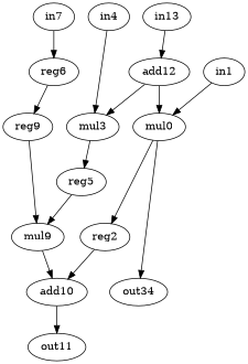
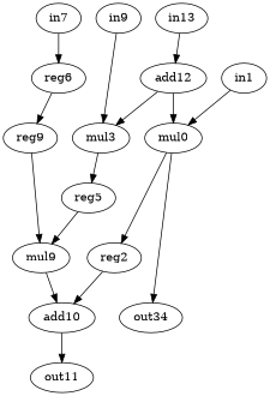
  digraph {
    node [op=reg]
    edge [port=0 weight=0]
    n1 [label=mul0 op=mul]
    n2 [label=reg2]
    n3 [label=out34 op=out]
    n4 [label=add10 op=add]
    n5 [label=in1 op=in]
    n6 [label=out11 op=out]
    n7 [label=mul3 op=mul]
    n8 [label=reg5]
    n9 [label=mul9 op=mul]
-   n10 [label=in4 op=in]
+   n10 [label=in9 op=in]
    n11 [label=reg6]
    n12 [label=reg9]
    n13 [label=in7 op=in]
    n14 [label=add12 op=addi value=2]
    n15 [label=in13 op=in]
    n1 -> n2
    n1 -> n3
    n2 -> n4
    n4 -> n6
    n5 -> n1
    n7 -> n8
    n8 -> n9
    n9 -> n4 [port=1]
    n10 -> n7
    n11 -> n12
    n12 -> n9 [port=1]
    n13 -> n11
    n14 -> n1 [port=1 weight=10]
    n14 -> n7 [port=1]
    n15 -> n14
  }
